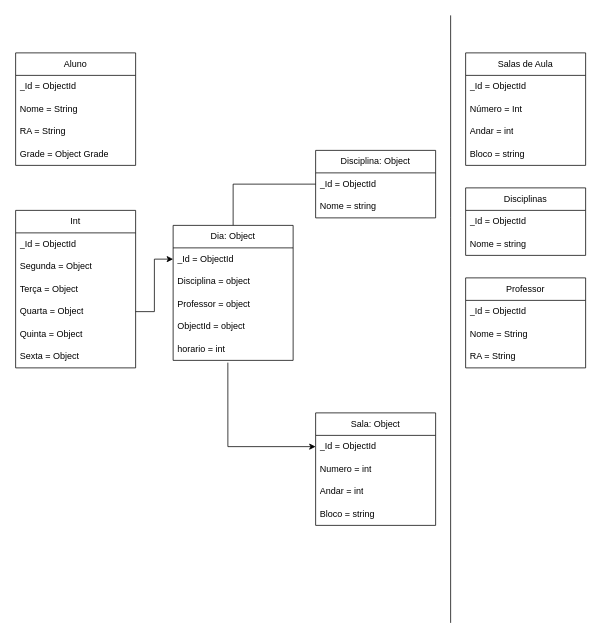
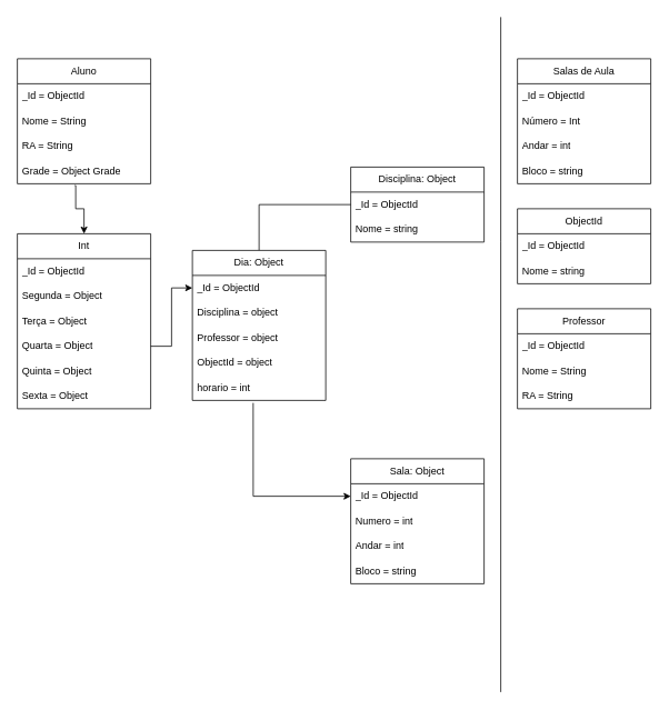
  <mxCell id="0" />
  <mxCell id="1" parent="0" />
  <mxCell id="2" value="" style="shape=tableRow;horizontal=0;startSize=0;swimlaneHead=0;swimlaneBody=0;fillColor=none;collapsible=0;dropTarget=0;points=[[0,0.5],[1,0.5]];portConstraint=eastwest;top=0;left=0;right=0;bottom=0;" vertex="1" parent="1"><mxGeometry x="600" y="550" width="180" height="30" as="geometry" /></mxCell>
  <mxCell id="3" value="Aluno" style="swimlane;fontStyle=0;childLayout=stackLayout;horizontal=1;startSize=30;horizontalStack=0;resizeParent=1;resizeParentMax=0;resizeLast=0;collapsible=1;marginBottom=0;whiteSpace=wrap;html=1;" vertex="1" parent="1"><mxGeometry x="20" y="70" width="160" height="150" as="geometry" /></mxCell>
  <mxCell id="4" value="_Id = ObjectId" style="text;strokeColor=none;fillColor=none;align=left;verticalAlign=middle;spacingLeft=4;spacingRight=4;overflow=hidden;points=[[0,0.5],[1,0.5]];portConstraint=eastwest;rotatable=0;whiteSpace=wrap;html=1;" vertex="1" parent="3"><mxGeometry y="30" width="160" height="30" as="geometry" /></mxCell>
  <mxCell id="5" value="Nome = String" style="text;strokeColor=none;fillColor=none;align=left;verticalAlign=middle;spacingLeft=4;spacingRight=4;overflow=hidden;points=[[0,0.5],[1,0.5]];portConstraint=eastwest;rotatable=0;whiteSpace=wrap;html=1;" vertex="1" parent="3"><mxGeometry y="60" width="160" height="30" as="geometry" /></mxCell>
  <mxCell id="6" value="RA = String" style="text;strokeColor=none;fillColor=none;align=left;verticalAlign=middle;spacingLeft=4;spacingRight=4;overflow=hidden;points=[[0,0.5],[1,0.5]];portConstraint=eastwest;rotatable=0;whiteSpace=wrap;html=1;" vertex="1" parent="3"><mxGeometry y="90" width="160" height="30" as="geometry" /></mxCell>
  <mxCell id="7" value="Grade = Object Grade" style="text;strokeColor=none;fillColor=none;align=left;verticalAlign=middle;spacingLeft=4;spacingRight=4;overflow=hidden;points=[[0,0.5],[1,0.5]];portConstraint=eastwest;rotatable=0;whiteSpace=wrap;html=1;" vertex="1" parent="3"><mxGeometry y="120" width="160" height="30" as="geometry" /></mxCell>
  <mxCell id="8" value="Sala: Object" style="swimlane;fontStyle=0;childLayout=stackLayout;horizontal=1;startSize=30;horizontalStack=0;resizeParent=1;resizeParentMax=0;resizeLast=0;collapsible=1;marginBottom=0;whiteSpace=wrap;html=1;" vertex="1" parent="1"><mxGeometry x="420" y="550" width="160" height="150" as="geometry" /></mxCell>
  <mxCell id="9" value="_Id = ObjectId" style="text;strokeColor=none;fillColor=none;align=left;verticalAlign=middle;spacingLeft=4;spacingRight=4;overflow=hidden;points=[[0,0.5],[1,0.5]];portConstraint=eastwest;rotatable=0;whiteSpace=wrap;html=1;" vertex="1" parent="8"><mxGeometry y="30" width="160" height="30" as="geometry" /></mxCell>
  <mxCell id="10" value="Numero = int" style="text;strokeColor=none;fillColor=none;align=left;verticalAlign=middle;spacingLeft=4;spacingRight=4;overflow=hidden;points=[[0,0.5],[1,0.5]];portConstraint=eastwest;rotatable=0;whiteSpace=wrap;html=1;" vertex="1" parent="8"><mxGeometry y="60" width="160" height="30" as="geometry" /></mxCell>
  <mxCell id="11" value="Andar = int" style="text;strokeColor=none;fillColor=none;align=left;verticalAlign=middle;spacingLeft=4;spacingRight=4;overflow=hidden;points=[[0,0.5],[1,0.5]];portConstraint=eastwest;rotatable=0;whiteSpace=wrap;html=1;" vertex="1" parent="8"><mxGeometry y="90" width="160" height="30" as="geometry" /></mxCell>
  <mxCell id="12" value="Bloco = string" style="text;strokeColor=none;fillColor=none;align=left;verticalAlign=middle;spacingLeft=4;spacingRight=4;overflow=hidden;points=[[0,0.5],[1,0.5]];portConstraint=eastwest;rotatable=0;whiteSpace=wrap;html=1;" vertex="1" parent="8"><mxGeometry y="120" width="160" height="30" as="geometry" /></mxCell>
  <mxCell id="13" value="Salas de Aula" style="swimlane;fontStyle=0;childLayout=stackLayout;horizontal=1;startSize=30;horizontalStack=0;resizeParent=1;resizeParentMax=0;resizeLast=0;collapsible=1;marginBottom=0;whiteSpace=wrap;html=1;" vertex="1" parent="1"><mxGeometry x="620" y="70" width="160" height="150" as="geometry" /></mxCell>
  <mxCell id="14" value="_Id = ObjectId" style="text;strokeColor=none;fillColor=none;align=left;verticalAlign=middle;spacingLeft=4;spacingRight=4;overflow=hidden;points=[[0,0.5],[1,0.5]];portConstraint=eastwest;rotatable=0;whiteSpace=wrap;html=1;" vertex="1" parent="13"><mxGeometry y="30" width="160" height="30" as="geometry" /></mxCell>
  <mxCell id="15" value="Número = Int" style="text;strokeColor=none;fillColor=none;align=left;verticalAlign=middle;spacingLeft=4;spacingRight=4;overflow=hidden;points=[[0,0.5],[1,0.5]];portConstraint=eastwest;rotatable=0;whiteSpace=wrap;html=1;" vertex="1" parent="13"><mxGeometry y="60" width="160" height="30" as="geometry" /></mxCell>
  <mxCell id="16" value="Andar = int" style="text;strokeColor=none;fillColor=none;align=left;verticalAlign=middle;spacingLeft=4;spacingRight=4;overflow=hidden;points=[[0,0.5],[1,0.5]];portConstraint=eastwest;rotatable=0;whiteSpace=wrap;html=1;" vertex="1" parent="13"><mxGeometry y="90" width="160" height="30" as="geometry" /></mxCell>
  <mxCell id="17" value="Bloco = string" style="text;strokeColor=none;fillColor=none;align=left;verticalAlign=middle;spacingLeft=4;spacingRight=4;overflow=hidden;points=[[0,0.5],[1,0.5]];portConstraint=eastwest;rotatable=0;whiteSpace=wrap;html=1;" vertex="1" parent="13"><mxGeometry y="120" width="160" height="30" as="geometry" /></mxCell>
  <mxCell id="18" value="Disciplina: Object" style="swimlane;fontStyle=0;childLayout=stackLayout;horizontal=1;startSize=30;horizontalStack=0;resizeParent=1;resizeParentMax=0;resizeLast=0;collapsible=1;marginBottom=0;whiteSpace=wrap;html=1;" vertex="1" parent="1"><mxGeometry x="420" y="200" width="160" height="90" as="geometry" /></mxCell>
  <mxCell id="19" value="_Id = ObjectId" style="text;strokeColor=none;fillColor=none;align=left;verticalAlign=middle;spacingLeft=4;spacingRight=4;overflow=hidden;points=[[0,0.5],[1,0.5]];portConstraint=eastwest;rotatable=0;whiteSpace=wrap;html=1;" vertex="1" parent="18"><mxGeometry y="30" width="160" height="30" as="geometry" /></mxCell>
  <mxCell id="20" value="Nome = string" style="text;strokeColor=none;fillColor=none;align=left;verticalAlign=middle;spacingLeft=4;spacingRight=4;overflow=hidden;points=[[0,0.5],[1,0.5]];portConstraint=eastwest;rotatable=0;whiteSpace=wrap;html=1;" vertex="1" parent="18"><mxGeometry y="60" width="160" height="30" as="geometry" /></mxCell>
- <mxCell id="21" value="Disciplinas" style="swimlane;fontStyle=0;childLayout=stackLayout;horizontal=1;startSize=30;horizontalStack=0;resizeParent=1;resizeParentMax=0;resizeLast=0;collapsible=1;marginBottom=0;whiteSpace=wrap;html=1;" vertex="1" parent="1"><mxGeometry x="620" y="250" width="160" height="90" as="geometry" /></mxCell>
+ <mxCell id="21" value="ObjectId" style="swimlane;fontStyle=0;childLayout=stackLayout;horizontal=1;startSize=30;horizontalStack=0;resizeParent=1;resizeParentMax=0;resizeLast=0;collapsible=1;marginBottom=0;whiteSpace=wrap;html=1;" vertex="1" parent="1"><mxGeometry x="620" y="250" width="160" height="90" as="geometry" /></mxCell>
  <mxCell id="22" value="_Id = ObjectId" style="text;strokeColor=none;fillColor=none;align=left;verticalAlign=middle;spacingLeft=4;spacingRight=4;overflow=hidden;points=[[0,0.5],[1,0.5]];portConstraint=eastwest;rotatable=0;whiteSpace=wrap;html=1;" vertex="1" parent="21"><mxGeometry y="30" width="160" height="30" as="geometry" /></mxCell>
  <mxCell id="23" value="Nome = string" style="text;strokeColor=none;fillColor=none;align=left;verticalAlign=middle;spacingLeft=4;spacingRight=4;overflow=hidden;points=[[0,0.5],[1,0.5]];portConstraint=eastwest;rotatable=0;whiteSpace=wrap;html=1;" vertex="1" parent="21"><mxGeometry y="60" width="160" height="30" as="geometry" /></mxCell>
  <mxCell id="24" value="Professor" style="swimlane;fontStyle=0;childLayout=stackLayout;horizontal=1;startSize=30;horizontalStack=0;resizeParent=1;resizeParentMax=0;resizeLast=0;collapsible=1;marginBottom=0;whiteSpace=wrap;html=1;" vertex="1" parent="1"><mxGeometry x="620" y="370" width="160" height="120" as="geometry" /></mxCell>
  <mxCell id="25" value="_Id = ObjectId" style="text;strokeColor=none;fillColor=none;align=left;verticalAlign=middle;spacingLeft=4;spacingRight=4;overflow=hidden;points=[[0,0.5],[1,0.5]];portConstraint=eastwest;rotatable=0;whiteSpace=wrap;html=1;" vertex="1" parent="24"><mxGeometry y="30" width="160" height="30" as="geometry" /></mxCell>
  <mxCell id="26" value="Nome = String" style="text;strokeColor=none;fillColor=none;align=left;verticalAlign=middle;spacingLeft=4;spacingRight=4;overflow=hidden;points=[[0,0.5],[1,0.5]];portConstraint=eastwest;rotatable=0;whiteSpace=wrap;html=1;" vertex="1" parent="24"><mxGeometry y="60" width="160" height="30" as="geometry" /></mxCell>
  <mxCell id="27" value="RA = String" style="text;strokeColor=none;fillColor=none;align=left;verticalAlign=middle;spacingLeft=4;spacingRight=4;overflow=hidden;points=[[0,0.5],[1,0.5]];portConstraint=eastwest;rotatable=0;whiteSpace=wrap;html=1;" vertex="1" parent="24"><mxGeometry y="90" width="160" height="30" as="geometry" /></mxCell>
  <mxCell id="28" value="" style="endArrow=none;html=1;rounded=0;" edge="1" parent="1"><mxGeometry width="50" height="50" relative="1" as="geometry"><mxPoint x="600" y="830" as="sourcePoint" /><mxPoint x="600" y="20" as="targetPoint" /><Array as="points"><mxPoint x="600" y="290" /></Array></mxGeometry></mxCell>
  <mxCell id="29" value="Int" style="swimlane;fontStyle=0;childLayout=stackLayout;horizontal=1;startSize=30;horizontalStack=0;resizeParent=1;resizeParentMax=0;resizeLast=0;collapsible=1;marginBottom=0;whiteSpace=wrap;html=1;" vertex="1" parent="1"><mxGeometry x="20" y="280" width="160" height="210" as="geometry" /></mxCell>
  <mxCell id="30" value="_Id = ObjectId" style="text;strokeColor=none;fillColor=none;align=left;verticalAlign=middle;spacingLeft=4;spacingRight=4;overflow=hidden;points=[[0,0.5],[1,0.5]];portConstraint=eastwest;rotatable=0;whiteSpace=wrap;html=1;" vertex="1" parent="29"><mxGeometry y="30" width="160" height="30" as="geometry" /></mxCell>
  <mxCell id="31" value="Segunda = Object" style="text;strokeColor=none;fillColor=none;align=left;verticalAlign=middle;spacingLeft=4;spacingRight=4;overflow=hidden;points=[[0,0.5],[1,0.5]];portConstraint=eastwest;rotatable=0;whiteSpace=wrap;html=1;" vertex="1" parent="29"><mxGeometry y="60" width="160" height="30" as="geometry" /></mxCell>
  <mxCell id="32" value="Terça = Object" style="text;strokeColor=none;fillColor=none;align=left;verticalAlign=middle;spacingLeft=4;spacingRight=4;overflow=hidden;points=[[0,0.5],[1,0.5]];portConstraint=eastwest;rotatable=0;whiteSpace=wrap;html=1;" vertex="1" parent="29"><mxGeometry y="90" width="160" height="30" as="geometry" /></mxCell>
  <mxCell id="33" value="Quarta = Object" style="text;strokeColor=none;fillColor=none;align=left;verticalAlign=middle;spacingLeft=4;spacingRight=4;overflow=hidden;points=[[0,0.5],[1,0.5]];portConstraint=eastwest;rotatable=0;whiteSpace=wrap;html=1;" vertex="1" parent="29"><mxGeometry y="120" width="160" height="30" as="geometry" /></mxCell>
  <mxCell id="34" value="Quinta = Object" style="text;strokeColor=none;fillColor=none;align=left;verticalAlign=middle;spacingLeft=4;spacingRight=4;overflow=hidden;points=[[0,0.5],[1,0.5]];portConstraint=eastwest;rotatable=0;whiteSpace=wrap;html=1;" vertex="1" parent="29"><mxGeometry y="150" width="160" height="30" as="geometry" /></mxCell>
  <mxCell id="35" value="Sexta = Object" style="text;strokeColor=none;fillColor=none;align=left;verticalAlign=middle;spacingLeft=4;spacingRight=4;overflow=hidden;points=[[0,0.5],[1,0.5]];portConstraint=eastwest;rotatable=0;whiteSpace=wrap;html=1;" vertex="1" parent="29"><mxGeometry y="180" width="160" height="30" as="geometry" /></mxCell>
  <mxCell id="36" style="edgeStyle=orthogonalEdgeStyle;rounded=0;orthogonalLoop=1;jettySize=auto;html=1;entryX=0;entryY=0.5;entryDx=0;entryDy=0;exitX=0.5;exitY=0;exitDx=0;exitDy=0;endArrow=none;" edge="1" parent="1" source="37" target="18"><mxGeometry relative="1" as="geometry"><mxPoint x="320" y="291" as="sourcePoint" /></mxGeometry></mxCell>
  <mxCell id="37" value="Dia: Object" style="swimlane;fontStyle=0;childLayout=stackLayout;horizontal=1;startSize=30;horizontalStack=0;resizeParent=1;resizeParentMax=0;resizeLast=0;collapsible=1;marginBottom=0;whiteSpace=wrap;html=1;" vertex="1" parent="1"><mxGeometry x="230" y="300" width="160" height="180" as="geometry" /></mxCell>
  <mxCell id="38" value="_Id = ObjectId" style="text;strokeColor=none;fillColor=none;align=left;verticalAlign=middle;spacingLeft=4;spacingRight=4;overflow=hidden;points=[[0,0.5],[1,0.5]];portConstraint=eastwest;rotatable=0;whiteSpace=wrap;html=1;" vertex="1" parent="37"><mxGeometry y="30" width="160" height="30" as="geometry" /></mxCell>
  <mxCell id="39" value="Disciplina = object" style="text;strokeColor=none;fillColor=none;align=left;verticalAlign=middle;spacingLeft=4;spacingRight=4;overflow=hidden;points=[[0,0.5],[1,0.5]];portConstraint=eastwest;rotatable=0;whiteSpace=wrap;html=1;" vertex="1" parent="37"><mxGeometry y="60" width="160" height="30" as="geometry" /></mxCell>
  <mxCell id="40" value="Professor = object" style="text;strokeColor=none;fillColor=none;align=left;verticalAlign=middle;spacingLeft=4;spacingRight=4;overflow=hidden;points=[[0,0.5],[1,0.5]];portConstraint=eastwest;rotatable=0;whiteSpace=wrap;html=1;" vertex="1" parent="37"><mxGeometry y="90" width="160" height="30" as="geometry" /></mxCell>
  <mxCell id="41" value="ObjectId = object" style="text;strokeColor=none;fillColor=none;align=left;verticalAlign=middle;spacingLeft=4;spacingRight=4;overflow=hidden;points=[[0,0.5],[1,0.5]];portConstraint=eastwest;rotatable=0;whiteSpace=wrap;html=1;" vertex="1" parent="37"><mxGeometry y="120" width="160" height="30" as="geometry" /></mxCell>
  <mxCell id="42" value="horario = int" style="text;strokeColor=none;fillColor=none;align=left;verticalAlign=middle;spacingLeft=4;spacingRight=4;overflow=hidden;points=[[0,0.5],[1,0.5]];portConstraint=eastwest;rotatable=0;whiteSpace=wrap;html=1;" vertex="1" parent="37"><mxGeometry y="150" width="160" height="30" as="geometry" /></mxCell>
  <mxCell id="43" style="edgeStyle=orthogonalEdgeStyle;rounded=0;orthogonalLoop=1;jettySize=auto;html=1;entryX=0;entryY=0.5;entryDx=0;entryDy=0;exitX=1;exitY=0.5;exitDx=0;exitDy=0;" edge="1" parent="1" source="33" target="38"><mxGeometry relative="1" as="geometry" /></mxCell>
+ <mxCell id="44" style="edgeStyle=orthogonalEdgeStyle;rounded=0;orthogonalLoop=1;jettySize=auto;html=1;exitX=0.431;exitY=1.067;exitDx=0;exitDy=0;exitPerimeter=0;" edge="1" parent="1" source="7" target="29"><mxGeometry relative="1" as="geometry"><Array as="points"><mxPoint x="90" y="222" /><mxPoint x="90" y="250" /><mxPoint x="100" y="250" /></Array></mxGeometry></mxCell>
  <mxCell id="45" style="edgeStyle=orthogonalEdgeStyle;rounded=0;orthogonalLoop=1;jettySize=auto;html=1;entryX=0;entryY=0.5;entryDx=0;entryDy=0;exitX=0.456;exitY=1.1;exitDx=0;exitDy=0;exitPerimeter=0;" edge="1" parent="1" source="42" target="9"><mxGeometry relative="1" as="geometry"><Array as="points"><mxPoint x="303" y="595" /></Array></mxGeometry></mxCell>
